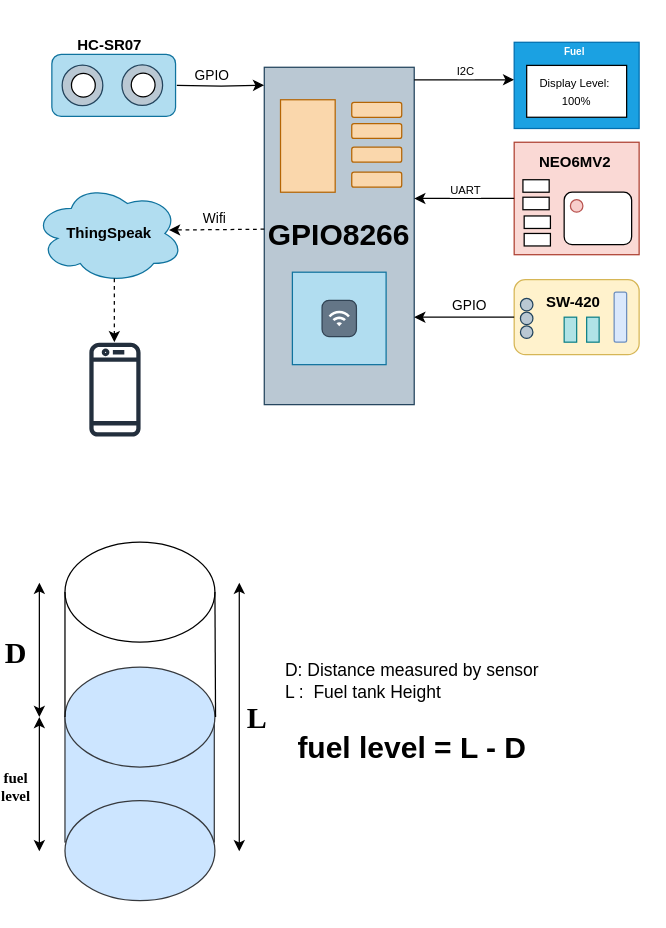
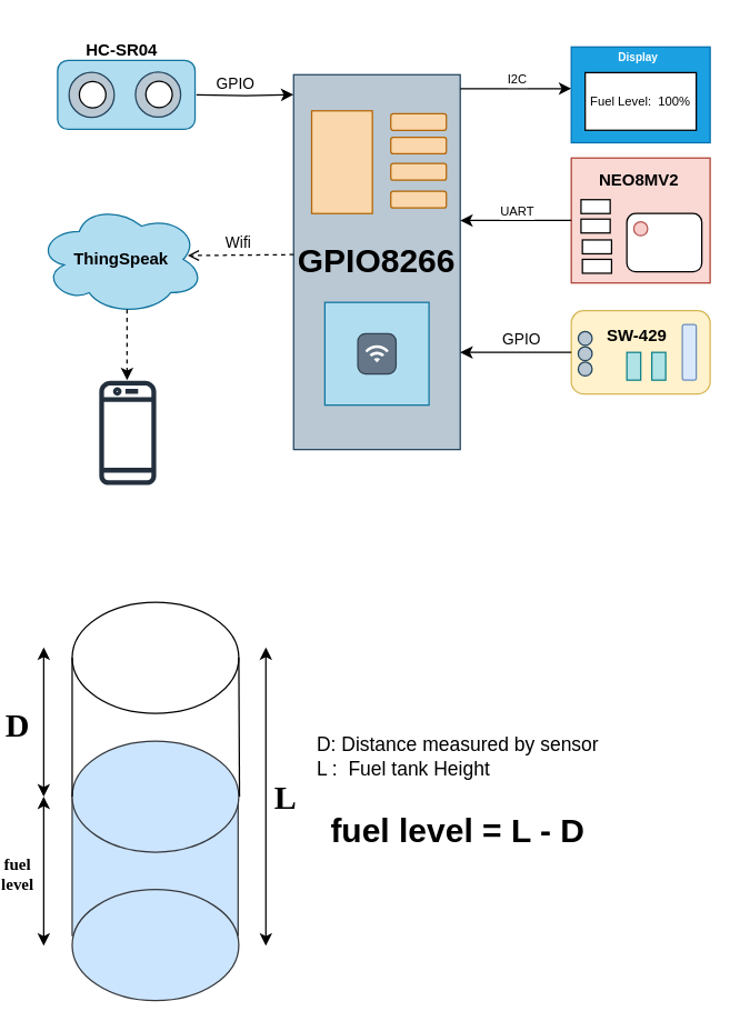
  <mxCell id="0" />
  <mxCell id="1" parent="0" />
  <mxCell id="2" value="" style="rounded=0;whiteSpace=wrap;html=1;fillColor=#cce5ff;strokeColor=#36393d;" vertex="1" parent="1"><mxGeometry x="45.5" y="573" width="119.5" height="100" as="geometry" /></mxCell>
  <mxCell id="3" value="&lt;font style=&quot;font-size: 24px;&quot;&gt;&lt;b style=&quot;&quot;&gt;GPIO8266&lt;/b&gt;&lt;/font&gt;" style="rounded=0;whiteSpace=wrap;html=1;fillColor=#bac8d3;strokeColor=#23445d;" vertex="1" parent="1"><mxGeometry x="205" y="53" width="120" height="270" as="geometry" /></mxCell>
  <mxCell id="4" value="" style="endArrow=classic;html=1;rounded=0;" edge="1" parent="1"><mxGeometry width="50" height="50" relative="1" as="geometry"><mxPoint x="325" y="63" as="sourcePoint" /><mxPoint x="405" y="63" as="targetPoint" /></mxGeometry></mxCell>
  <mxCell id="5" value="&lt;font style=&quot;font-size: 9px;&quot;&gt;I2C&lt;/font&gt;" style="edgeLabel;html=1;align=center;verticalAlign=middle;resizable=0;points=[];" vertex="1" connectable="0" parent="4"><mxGeometry x="-0.009" y="-2" relative="1" as="geometry"><mxPoint y="-10" as="offset" /></mxGeometry></mxCell>
  <mxCell id="6" value="" style="rounded=0;whiteSpace=wrap;html=1;fillColor=#1ba1e2;strokeColor=#006EAF;fontColor=#ffffff;" vertex="1" parent="1"><mxGeometry x="405" y="33" width="100" height="69" as="geometry" /></mxCell>
- <mxCell id="7" value="&lt;font style=&quot;font-size: 9px;&quot;&gt;Display Level:&amp;nbsp; 100%&lt;/font&gt;" style="rounded=0;whiteSpace=wrap;html=1;align=center;" vertex="1" parent="1"><mxGeometry x="415" y="51.5" width="80" height="41.5" as="geometry" /></mxCell>
- <mxCell id="8" value="&lt;font color=&quot;#ffffff&quot; style=&quot;font-size: 8px;&quot;&gt;&lt;b&gt;Fuel&lt;/b&gt;&lt;/font&gt;" style="text;html=1;align=center;verticalAlign=middle;resizable=0;points=[];autosize=1;strokeColor=none;fillColor=none;" vertex="1" parent="1"><mxGeometry x="428" y="25" width="50" height="30" as="geometry" /></mxCell>
+ <mxCell id="7" value="&lt;font style=&quot;font-size: 9px;&quot;&gt;Fuel Level:&amp;nbsp; 100%&lt;/font&gt;" style="rounded=0;whiteSpace=wrap;html=1;align=center;" vertex="1" parent="1"><mxGeometry x="415" y="51.5" width="80" height="41.5" as="geometry" /></mxCell>
+ <mxCell id="8" value="&lt;font color=&quot;#ffffff&quot; style=&quot;font-size: 8px;&quot;&gt;&lt;b&gt;Display&lt;/b&gt;&lt;/font&gt;" style="text;html=1;align=center;verticalAlign=middle;resizable=0;points=[];autosize=1;strokeColor=none;fillColor=none;" vertex="1" parent="1"><mxGeometry x="428" y="25" width="50" height="30" as="geometry" /></mxCell>
  <mxCell id="9" value="" style="rounded=0;whiteSpace=wrap;html=1;fillColor=#fad9d5;strokeColor=#ae4132;" vertex="1" parent="1"><mxGeometry x="405" y="113" width="100" height="90" as="geometry" /></mxCell>
  <mxCell id="10" value="" style="rounded=1;whiteSpace=wrap;html=1;" vertex="1" parent="1"><mxGeometry x="445" y="153" width="54" height="42" as="geometry" /></mxCell>
  <mxCell id="11" value="" style="ellipse;whiteSpace=wrap;html=1;aspect=fixed;fillColor=#f8cecc;strokeColor=#b85450;" vertex="1" parent="1"><mxGeometry x="450" y="159" width="10" height="10" as="geometry" /></mxCell>
  <mxCell id="12" value="" style="endArrow=classic;html=1;rounded=0;exitX=0;exitY=0.5;exitDx=0;exitDy=0;entryX=1;entryY=0.5;entryDx=0;entryDy=0;" edge="1" parent="1" source="9"><mxGeometry width="50" height="50" relative="1" as="geometry"><mxPoint x="245" y="193" as="sourcePoint" /><mxPoint x="325" y="158" as="targetPoint" /></mxGeometry></mxCell>
  <mxCell id="13" value="&lt;font style=&quot;font-size: 9px;&quot;&gt;UART&lt;/font&gt;" style="edgeLabel;html=1;align=center;verticalAlign=middle;resizable=0;points=[];" vertex="1" connectable="0" parent="12"><mxGeometry x="-0.101" y="-1" relative="1" as="geometry"><mxPoint x="-4" y="-7" as="offset" /></mxGeometry></mxCell>
- <mxCell id="14" value="&lt;b&gt;NEO6MV2&lt;/b&gt;" style="text;html=1;align=center;verticalAlign=middle;whiteSpace=wrap;rounded=0;" vertex="1" parent="1"><mxGeometry x="424" y="114" width="60" height="30" as="geometry" /></mxCell>
+ <mxCell id="14" value="&lt;b&gt;NEO8MV2&lt;/b&gt;" style="text;html=1;align=center;verticalAlign=middle;whiteSpace=wrap;rounded=0;" vertex="1" parent="1"><mxGeometry x="424" y="114" width="60" height="30" as="geometry" /></mxCell>
  <mxCell id="15" value="" style="rounded=0;whiteSpace=wrap;html=1;" vertex="1" parent="1"><mxGeometry x="412" y="143" width="21" height="10" as="geometry" /></mxCell>
  <mxCell id="16" value="" style="rounded=0;whiteSpace=wrap;html=1;" vertex="1" parent="1"><mxGeometry x="412" y="157" width="21" height="10" as="geometry" /></mxCell>
  <mxCell id="17" value="" style="rounded=0;whiteSpace=wrap;html=1;" vertex="1" parent="1"><mxGeometry x="413" y="172" width="21" height="10" as="geometry" /></mxCell>
  <mxCell id="18" value="" style="rounded=0;whiteSpace=wrap;html=1;" vertex="1" parent="1"><mxGeometry x="413" y="186" width="21" height="10" as="geometry" /></mxCell>
  <mxCell id="19" value="" style="rounded=1;whiteSpace=wrap;html=1;fillColor=#fff2cc;strokeColor=#d6b656;" vertex="1" parent="1"><mxGeometry x="405" y="223" width="100" height="60" as="geometry" /></mxCell>
  <mxCell id="20" value="" style="endArrow=classic;html=1;rounded=0;exitX=0;exitY=0.5;exitDx=0;exitDy=0;" edge="1" parent="1" source="19"><mxGeometry width="50" height="50" relative="1" as="geometry"><mxPoint x="325" y="233" as="sourcePoint" /><mxPoint x="325" y="253" as="targetPoint" /></mxGeometry></mxCell>
  <mxCell id="21" value="GPIO" style="edgeLabel;html=1;align=center;verticalAlign=middle;resizable=0;points=[];" vertex="1" connectable="0" parent="20"><mxGeometry x="-0.069" y="-1" relative="1" as="geometry"><mxPoint y="-9" as="offset" /></mxGeometry></mxCell>
  <mxCell id="22" value="" style="rounded=1;whiteSpace=wrap;html=1;fillColor=#dae8fc;strokeColor=#6c8ebf;" vertex="1" parent="1"><mxGeometry x="485" y="233" width="10" height="40" as="geometry" /></mxCell>
- <mxCell id="23" value="&lt;font style=&quot;font-size: 12px;&quot;&gt;&lt;b&gt;SW-420&lt;/b&gt;&lt;/font&gt;" style="text;html=1;align=center;verticalAlign=middle;resizable=0;points=[];autosize=1;strokeColor=none;fillColor=none;" vertex="1" parent="1"><mxGeometry x="417" y="226" width="70" height="30" as="geometry" /></mxCell>
+ <mxCell id="23" value="&lt;font style=&quot;font-size: 12px;&quot;&gt;&lt;b&gt;SW-429&lt;/b&gt;&lt;/font&gt;" style="text;html=1;align=center;verticalAlign=middle;resizable=0;points=[];autosize=1;strokeColor=none;fillColor=none;" vertex="1" parent="1"><mxGeometry x="417" y="226" width="70" height="30" as="geometry" /></mxCell>
  <mxCell id="24" value="" style="rounded=0;whiteSpace=wrap;html=1;fillColor=#b0e3e6;rotation=0;strokeColor=#0e8088;" vertex="1" parent="1"><mxGeometry x="445" y="253" width="10" height="20" as="geometry" /></mxCell>
  <mxCell id="25" value="" style="rounded=0;whiteSpace=wrap;html=1;fillColor=#b0e3e6;rotation=0;strokeColor=#0e8088;" vertex="1" parent="1"><mxGeometry x="463" y="253" width="10" height="20" as="geometry" /></mxCell>
  <mxCell id="26" value="" style="ellipse;whiteSpace=wrap;html=1;aspect=fixed;fillColor=#bac8d3;strokeColor=#23445d;" vertex="1" parent="1"><mxGeometry x="410" y="238" width="10" height="10" as="geometry" /></mxCell>
  <mxCell id="27" value="" style="ellipse;whiteSpace=wrap;html=1;aspect=fixed;fillColor=#bac8d3;strokeColor=#23445d;" vertex="1" parent="1"><mxGeometry x="410" y="249" width="10" height="10" as="geometry" /></mxCell>
  <mxCell id="28" value="" style="ellipse;whiteSpace=wrap;html=1;aspect=fixed;fillColor=#bac8d3;strokeColor=#23445d;" vertex="1" parent="1"><mxGeometry x="410" y="260" width="10" height="10" as="geometry" /></mxCell>
  <mxCell id="29" value="" style="rounded=0;whiteSpace=wrap;html=1;fillColor=#b1ddf0;strokeColor=#10739e;" vertex="1" parent="1"><mxGeometry x="227.5" y="217" width="75" height="74" as="geometry" /></mxCell>
  <mxCell id="30" value="" style="rounded=1;whiteSpace=wrap;html=1;fillColor=#fad7ac;strokeColor=#b46504;" vertex="1" parent="1"><mxGeometry x="275" y="81" width="40" height="12" as="geometry" /></mxCell>
  <mxCell id="31" value="" style="rounded=1;whiteSpace=wrap;html=1;fillColor=#fad7ac;strokeColor=#b46504;" vertex="1" parent="1"><mxGeometry x="275" y="98" width="40" height="12" as="geometry" /></mxCell>
  <mxCell id="32" value="" style="rounded=1;whiteSpace=wrap;html=1;fillColor=#fad7ac;strokeColor=#b46504;" vertex="1" parent="1"><mxGeometry x="275" y="117" width="40" height="12" as="geometry" /></mxCell>
  <mxCell id="33" value="" style="rounded=1;whiteSpace=wrap;html=1;fillColor=#fad7ac;strokeColor=#b46504;" vertex="1" parent="1"><mxGeometry x="275" y="137" width="40" height="12" as="geometry" /></mxCell>
  <mxCell id="34" value="" style="html=1;strokeWidth=1;shadow=0;dashed=0;shape=mxgraph.ios7.misc.wifi;buttonText=;strokeColor2=#222222;fontSize=8;verticalLabelPosition=bottom;verticalAlign=top;align=center;sketch=0;fillColor=#647687;fontColor=#ffffff;strokeColor=#314354;" vertex="1" parent="1"><mxGeometry x="251.25" y="239.5" width="27.5" height="29" as="geometry" /></mxCell>
  <mxCell id="35" value="" style="rounded=0;whiteSpace=wrap;html=1;fillColor=#fad7ac;strokeColor=#b46504;" vertex="1" parent="1"><mxGeometry x="218" y="79" width="43.75" height="74" as="geometry" /></mxCell>
  <mxCell id="36" style="edgeStyle=orthogonalEdgeStyle;rounded=0;orthogonalLoop=1;jettySize=auto;html=1;exitX=1;exitY=0.5;exitDx=0;exitDy=0;entryX=-0.001;entryY=0.053;entryDx=0;entryDy=0;entryPerimeter=0;" edge="1" parent="1" target="3"><mxGeometry relative="1" as="geometry"><mxPoint x="135" y="67.48" as="sourcePoint" /></mxGeometry></mxCell>
  <mxCell id="37" value="GPIO" style="edgeLabel;html=1;align=center;verticalAlign=middle;resizable=0;points=[];" vertex="1" connectable="0" parent="36"><mxGeometry x="-0.377" y="-1" relative="1" as="geometry"><mxPoint x="6" y="-9" as="offset" /></mxGeometry></mxCell>
  <mxCell id="38" value="" style="group" vertex="1" connectable="0" parent="1"><mxGeometry x="35" y="42.63" width="99" height="49.74" as="geometry" /></mxCell>
  <mxCell id="39" value="" style="rounded=1;whiteSpace=wrap;html=1;fillColor=#b1ddf0;strokeColor=#10739e;" vertex="1" parent="38"><mxGeometry width="99" height="49.74" as="geometry" /></mxCell>
  <mxCell id="40" value="" style="ellipse;whiteSpace=wrap;html=1;aspect=fixed;fillColor=#bac8d3;strokeColor=#23445d;" vertex="1" parent="38"><mxGeometry x="8.25" y="8.595" width="32.542" height="32.542" as="geometry" /></mxCell>
  <mxCell id="41" value="" style="ellipse;whiteSpace=wrap;html=1;aspect=fixed;" vertex="1" parent="38"><mxGeometry x="15.692" y="15.164" width="19.054" height="19.054" as="geometry" /></mxCell>
  <mxCell id="42" value="" style="ellipse;whiteSpace=wrap;html=1;aspect=fixed;fillColor=#bac8d3;strokeColor=#23445d;" vertex="1" parent="38"><mxGeometry x="56.1" y="8.416" width="32.542" height="32.542" as="geometry" /></mxCell>
  <mxCell id="43" value="" style="ellipse;whiteSpace=wrap;html=1;aspect=fixed;" vertex="1" parent="38"><mxGeometry x="63.542" y="14.984" width="19.054" height="19.054" as="geometry" /></mxCell>
- <mxCell id="44" value="&lt;b&gt;HC-SR07&lt;/b&gt;" style="text;html=1;align=center;verticalAlign=middle;resizable=0;points=[];autosize=1;strokeColor=none;fillColor=none;" vertex="1" parent="1"><mxGeometry x="45.5" y="20.5" width="70" height="30" as="geometry" /></mxCell>
+ <mxCell id="44" value="&lt;b&gt;HC-SR04&lt;/b&gt;" style="text;html=1;align=center;verticalAlign=middle;resizable=0;points=[];autosize=1;strokeColor=none;fillColor=none;" vertex="1" parent="1"><mxGeometry x="45.5" y="20.5" width="70" height="30" as="geometry" /></mxCell>
  <mxCell id="45" value="&lt;b&gt;ThingSpeak&lt;/b&gt;" style="ellipse;shape=cloud;whiteSpace=wrap;html=1;fillColor=#b1ddf0;strokeColor=#10739e;" vertex="1" parent="1"><mxGeometry x="20.5" y="146" width="120" height="80" as="geometry" /></mxCell>
- <mxCell id="46" value="" style="endArrow=classic;html=1;rounded=0;exitX=0;exitY=0.48;exitDx=0;exitDy=0;exitPerimeter=0;entryX=0.902;entryY=0.466;entryDx=0;entryDy=0;entryPerimeter=0;dashed=1;" edge="1" parent="1" source="3" target="45"><mxGeometry width="50" height="50" relative="1" as="geometry"><mxPoint x="205" y="185.48" as="sourcePoint" /><mxPoint x="145" y="183" as="targetPoint" /></mxGeometry></mxCell>
+ <mxCell id="46" value="" style="endArrow=open;html=1;rounded=0;exitX=0;exitY=0.48;exitDx=0;exitDy=0;exitPerimeter=0;entryX=0.902;entryY=0.466;entryDx=0;entryDy=0;entryPerimeter=0;dashed=1;" edge="1" parent="1" source="3" target="45"><mxGeometry width="50" height="50" relative="1" as="geometry"><mxPoint x="205" y="185.48" as="sourcePoint" /><mxPoint x="145" y="183" as="targetPoint" /></mxGeometry></mxCell>
  <mxCell id="47" value="Wifi" style="edgeLabel;html=1;align=center;verticalAlign=middle;resizable=0;points=[];" vertex="1" connectable="0" parent="46"><mxGeometry x="0.084" y="-2" relative="1" as="geometry"><mxPoint x="1" y="-7" as="offset" /></mxGeometry></mxCell>
  <mxCell id="48" value="" style="sketch=0;outlineConnect=0;fontColor=#232F3E;gradientColor=none;fillColor=#232F3D;strokeColor=none;dashed=0;verticalLabelPosition=bottom;verticalAlign=top;align=center;html=1;fontSize=12;fontStyle=0;aspect=fixed;pointerEvents=1;shape=mxgraph.aws4.mobile_client;" vertex="1" parent="1"><mxGeometry x="65" y="272" width="41" height="78" as="geometry" /></mxCell>
  <mxCell id="49" value="" style="endArrow=classic;html=1;rounded=0;dashed=1;" edge="1" parent="1"><mxGeometry width="50" height="50" relative="1" as="geometry"><mxPoint x="85" y="222" as="sourcePoint" /><mxPoint x="85" y="273" as="targetPoint" /></mxGeometry></mxCell>
  <mxCell id="50" value="" style="ellipse;whiteSpace=wrap;html=1;" vertex="1" parent="1"><mxGeometry x="45.5" y="433" width="120" height="80" as="geometry" /></mxCell>
  <mxCell id="51" value="" style="ellipse;whiteSpace=wrap;html=1;fillColor=#cce5ff;strokeColor=#36393d;" vertex="1" parent="1"><mxGeometry x="45.5" y="640" width="120" height="80" as="geometry" /></mxCell>
  <mxCell id="52" value="" style="ellipse;whiteSpace=wrap;html=1;fillColor=#cce5ff;strokeColor=#36393d;" vertex="1" parent="1"><mxGeometry x="45.5" y="533" width="120" height="80" as="geometry" /></mxCell>
  <mxCell id="53" value="" style="endArrow=none;html=1;rounded=0;exitX=1;exitY=0.5;exitDx=0;exitDy=0;" edge="1" parent="1"><mxGeometry width="50" height="50" relative="1" as="geometry"><mxPoint x="166" y="573" as="sourcePoint" /><mxPoint x="165.5" y="473" as="targetPoint" /></mxGeometry></mxCell>
  <mxCell id="54" value="" style="endArrow=none;html=1;rounded=0;exitX=0;exitY=0.5;exitDx=0;exitDy=0;" edge="1" parent="1" source="52"><mxGeometry width="50" height="50" relative="1" as="geometry"><mxPoint x="-4.5" y="523" as="sourcePoint" /><mxPoint x="45.5" y="473" as="targetPoint" /></mxGeometry></mxCell>
  <mxCell id="55" value="" style="endArrow=classic;startArrow=classic;html=1;rounded=0;" edge="1" parent="1"><mxGeometry width="50" height="50" relative="1" as="geometry"><mxPoint x="185" y="680.5" as="sourcePoint" /><mxPoint x="185" y="465.5" as="targetPoint" /></mxGeometry></mxCell>
  <mxCell id="56" value="&lt;font face=&quot;Lucida Console&quot;&gt;&lt;span style=&quot;font-size: 24px;&quot;&gt;&lt;b&gt;L&lt;/b&gt;&lt;/span&gt;&lt;/font&gt;" style="edgeLabel;html=1;align=center;verticalAlign=middle;resizable=0;points=[];" vertex="1" connectable="0" parent="55"><mxGeometry x="0.009" y="2" relative="1" as="geometry"><mxPoint x="15" y="1" as="offset" /></mxGeometry></mxCell>
  <mxCell id="57" value="" style="endArrow=classic;startArrow=classic;html=1;rounded=0;" edge="1" parent="1"><mxGeometry width="50" height="50" relative="1" as="geometry"><mxPoint x="25" y="680.5" as="sourcePoint" /><mxPoint x="25" y="573" as="targetPoint" /></mxGeometry></mxCell>
  <mxCell id="58" value="&lt;font style=&quot;font-size: 12px;&quot; face=&quot;Lucida Console&quot;&gt;&lt;b style=&quot;&quot;&gt;fuel&lt;/b&gt;&lt;/font&gt;&lt;div&gt;&lt;font style=&quot;font-size: 12px;&quot; face=&quot;Lucida Console&quot;&gt;&lt;b style=&quot;&quot;&gt;level&lt;/b&gt;&lt;/font&gt;&lt;/div&gt;" style="edgeLabel;html=1;align=center;verticalAlign=middle;resizable=0;points=[];" vertex="1" connectable="0" parent="57"><mxGeometry x="0.009" y="2" relative="1" as="geometry"><mxPoint x="-18" y="2" as="offset" /></mxGeometry></mxCell>
  <mxCell id="59" value="" style="endArrow=classic;startArrow=classic;html=1;rounded=0;" edge="1" parent="1"><mxGeometry width="50" height="50" relative="1" as="geometry"><mxPoint x="25" y="573" as="sourcePoint" /><mxPoint x="25" y="465.5" as="targetPoint" /></mxGeometry></mxCell>
  <mxCell id="60" value="&lt;font face=&quot;Lucida Console&quot;&gt;&lt;span style=&quot;font-size: 24px;&quot;&gt;&lt;b&gt;D&lt;/b&gt;&lt;/span&gt;&lt;/font&gt;" style="edgeLabel;html=1;align=center;verticalAlign=middle;resizable=0;points=[];" vertex="1" connectable="0" parent="59"><mxGeometry x="0.009" y="2" relative="1" as="geometry"><mxPoint x="-18" y="2" as="offset" /></mxGeometry></mxCell>
  <mxCell id="61" value="&lt;font style=&quot;font-size: 14px;&quot;&gt;D: Distance measured by sensor&lt;/font&gt;&lt;div style=&quot;font-size: 14px;&quot;&gt;&lt;font style=&quot;font-size: 14px;&quot;&gt;L :&amp;nbsp; Fuel tank Height&lt;/font&gt;&lt;/div&gt;" style="text;html=1;align=left;verticalAlign=middle;resizable=0;points=[];autosize=1;strokeColor=none;fillColor=none;" vertex="1" parent="1"><mxGeometry x="219.5" y="519" width="230" height="50" as="geometry" /></mxCell>
  <mxCell id="62" value="&lt;b&gt;&lt;font style=&quot;font-size: 24px;&quot;&gt;fuel level = L - D&lt;/font&gt;&lt;/b&gt;" style="text;html=1;align=left;verticalAlign=middle;whiteSpace=wrap;rounded=0;" vertex="1" parent="1"><mxGeometry x="229.5" y="583" width="267.5" height="30" as="geometry" /></mxCell>
